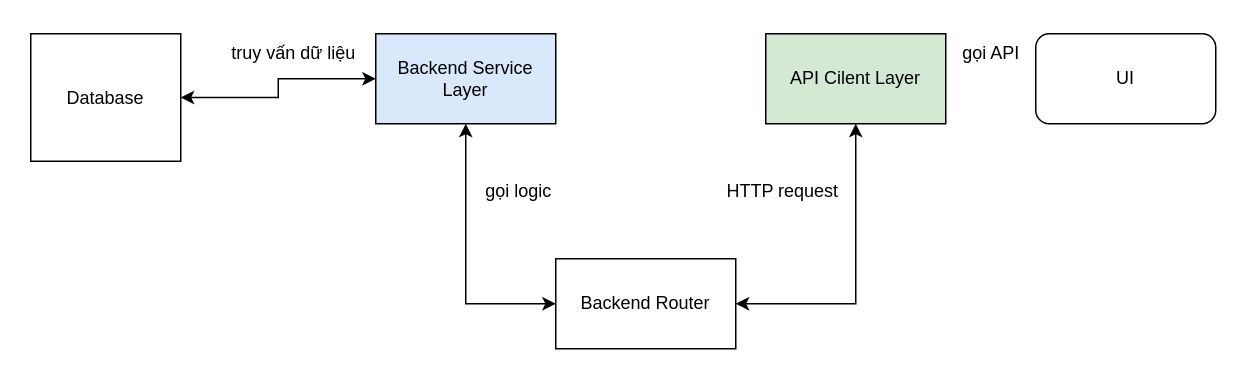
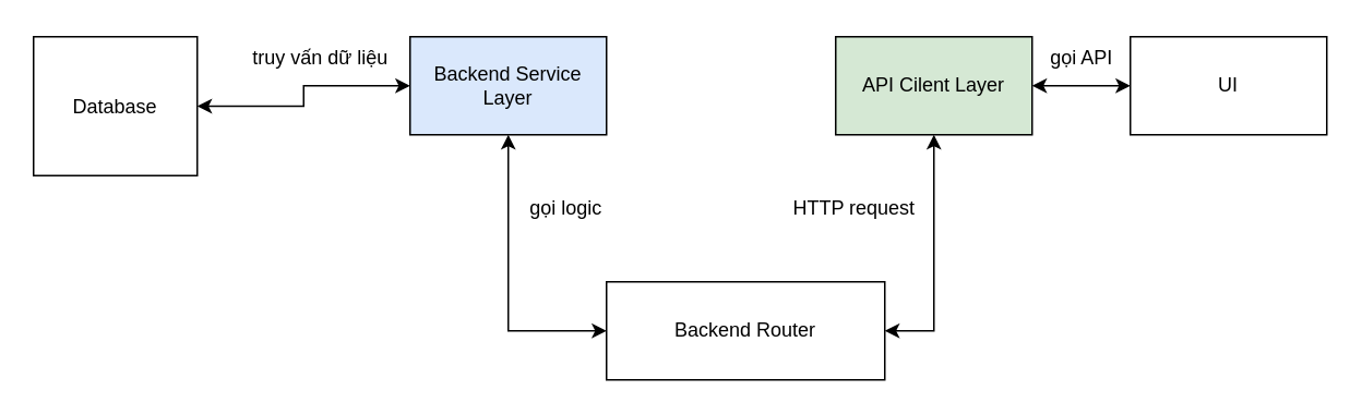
  <mxCell id="0" />
  <mxCell id="1" parent="0" />
  <mxCell id="2" style="edgeStyle=orthogonalEdgeStyle;rounded=0;orthogonalLoop=1;jettySize=auto;html=1;entryX=0.5;entryY=1;entryDx=0;entryDy=0;exitX=1;exitY=0.5;exitDx=0;exitDy=0;startArrow=classic;startFill=1;" edge="1" parent="1" source="3" target="5"><mxGeometry relative="1" as="geometry"><mxPoint x="620" y="52" as="sourcePoint" /></mxGeometry></mxCell>
- <mxCell id="3" value="Backend Router" style="rounded=0;whiteSpace=wrap;html=1;" vertex="1" parent="1"><mxGeometry x="370" y="172" width="120" height="60" as="geometry" /></mxCell>
+ <mxCell id="3" value="Backend Router" style="rounded=0;whiteSpace=wrap;html=1;" vertex="1" parent="1"><mxGeometry x="370" y="172" width="170" height="60" as="geometry" /></mxCell>
+ <mxCell id="4" style="edgeStyle=orthogonalEdgeStyle;rounded=0;orthogonalLoop=1;jettySize=auto;html=1;startArrow=classic;startFill=1;" edge="1" parent="1" source="5" target="7"><mxGeometry relative="1" as="geometry" /></mxCell>
  <mxCell id="5" value="API Cilent Layer" style="rounded=0;whiteSpace=wrap;html=1;fillColor=#d5e8d4;" vertex="1" parent="1"><mxGeometry x="510" y="22" width="120" height="60" as="geometry" /></mxCell>
  <mxCell id="6" value="HTTP request" style="text;html=1;align=center;verticalAlign=middle;resizable=0;points=[];autosize=1;strokeColor=none;fillColor=none;" vertex="1" parent="1"><mxGeometry x="471" y="112" width="100" height="30" as="geometry" /></mxCell>
- <mxCell id="7" value="UI" style="whiteSpace=wrap;html=1;rounded=1;" vertex="1" parent="1"><mxGeometry x="690" y="22" width="120" height="60" as="geometry" /></mxCell>
+ <mxCell id="7" value="UI" style="rounded=0;whiteSpace=wrap;html=1;" vertex="1" parent="1"><mxGeometry x="690" y="22" width="120" height="60" as="geometry" /></mxCell>
  <mxCell id="8" style="edgeStyle=orthogonalEdgeStyle;rounded=0;orthogonalLoop=1;jettySize=auto;html=1;entryX=0;entryY=0.5;entryDx=0;entryDy=0;startArrow=classic;startFill=1;" edge="1" parent="1" source="9" target="3"><mxGeometry relative="1" as="geometry" /></mxCell>
  <mxCell id="9" value="Backend Service Layer" style="rounded=0;whiteSpace=wrap;html=1;fillColor=#dae8fc;" vertex="1" parent="1"><mxGeometry x="250" y="22" width="120" height="60" as="geometry" /></mxCell>
  <mxCell id="10" style="edgeStyle=orthogonalEdgeStyle;rounded=0;orthogonalLoop=1;jettySize=auto;html=1;entryX=0;entryY=0.5;entryDx=0;entryDy=0;startArrow=classic;startFill=1;" edge="1" parent="1" source="11" target="9"><mxGeometry relative="1" as="geometry" /></mxCell>
  <mxCell id="11" value="Database" style="rounded=0;whiteSpace=wrap;html=1;" vertex="1" parent="1"><mxGeometry x="20" y="22" width="100" height="85" as="geometry" /></mxCell>
  <mxCell id="12" value="truy vấn dữ liệu" style="text;html=1;align=center;verticalAlign=middle;resizable=0;points=[];autosize=1;strokeColor=none;fillColor=none;" vertex="1" parent="1"><mxGeometry x="140" y="20" width="110" height="30" as="geometry" /></mxCell>
  <mxCell id="13" value="gọi logic" style="text;html=1;align=center;verticalAlign=middle;resizable=0;points=[];autosize=1;strokeColor=none;fillColor=none;" vertex="1" parent="1"><mxGeometry x="310" y="112" width="70" height="30" as="geometry" /></mxCell>
  <mxCell id="14" value="gọi API" style="text;html=1;align=center;verticalAlign=middle;resizable=0;points=[];autosize=1;strokeColor=none;fillColor=none;" vertex="1" parent="1"><mxGeometry x="630" y="20" width="60" height="30" as="geometry" /></mxCell>
